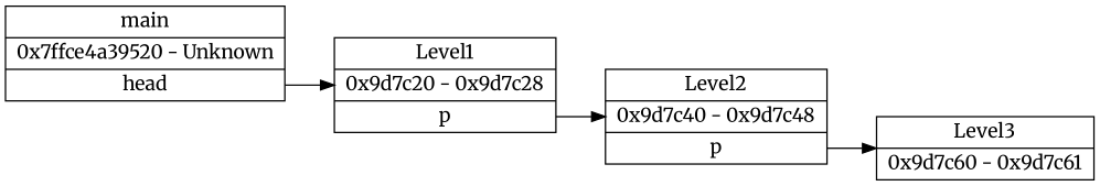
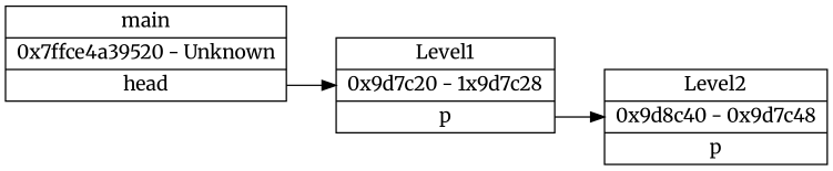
  digraph {
    fontname=Merriweather
    rankdir=LR
    node [fontname=Merriweather shape=record]
    edge [fontname=Merriweather tailport=p0]
    n1 [label="main|0x7ffce4a39520 - Unknown|<p0> head"]
-   n2 [label="Level1|0x9d7c20 - 0x9d7c28|<p0> p"]
-   n3 [label="Level2|0x9d7c40 - 0x9d7c48|<p0> p"]
-   n4 [label="Level3|0x9d7c60 - 0x9d7c61"]
+   n2 [label="Level1|0x9d7c20 - 1x9d7c28|<p0> p"]
+   n3 [label="Level2|0x9d8c40 - 0x9d7c48|<p0> p"]
    n1 -> n2
    n2 -> n3
-   n3 -> n4
  }
